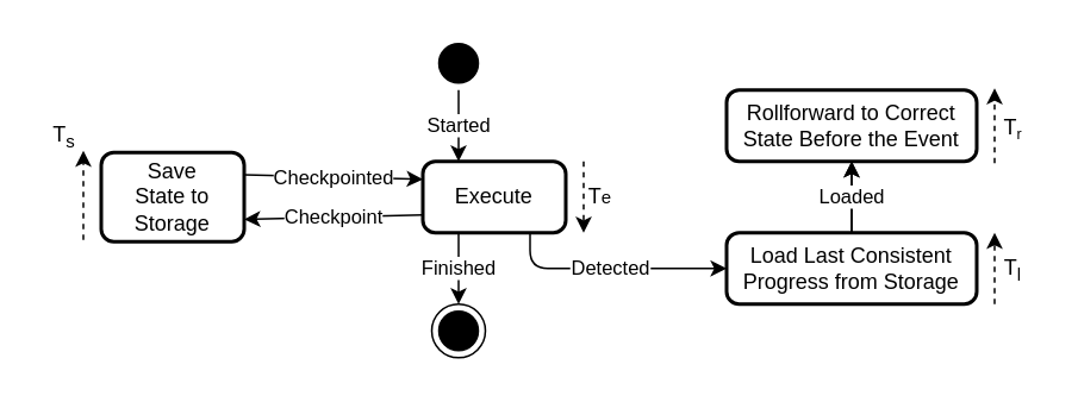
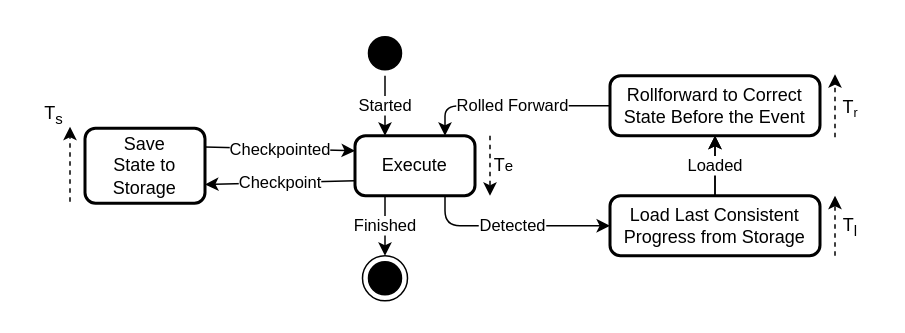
  <mxCell id="0" />
  <mxCell id="1" parent="0" />
  <mxCell id="2" value="" style="ellipse;html=1;shape=startState;fillColor=#000000;strokeColor=#000000;" parent="1" vertex="1"><mxGeometry x="241" y="20" width="30" height="30" as="geometry" /></mxCell>
  <mxCell id="3" value="Save&lt;br&gt;State to Storage" style="rounded=1;whiteSpace=wrap;html=1;absoluteArcSize=1;arcSize=14;strokeWidth=2;" parent="1" vertex="1"><mxGeometry x="56" y="85" width="80" height="50" as="geometry" /></mxCell>
  <mxCell id="4" value="" style="edgeStyle=orthogonalEdgeStyle;rounded=0;orthogonalLoop=1;jettySize=auto;html=1;" parent="1" source="5" target="7" edge="1"><mxGeometry relative="1" as="geometry" /></mxCell>
  <mxCell id="5" value="Load Last Consistent Progress from Storage" style="rounded=1;whiteSpace=wrap;html=1;absoluteArcSize=1;arcSize=14;strokeWidth=2;" parent="1" vertex="1"><mxGeometry x="406" y="130" width="140" height="40" as="geometry" /></mxCell>
  <mxCell id="6" value="Execute" style="rounded=1;whiteSpace=wrap;html=1;absoluteArcSize=1;arcSize=14;strokeWidth=2;" parent="1" vertex="1"><mxGeometry x="236" y="90" width="80" height="40" as="geometry" /></mxCell>
  <mxCell id="7" value="Rollforward to Correct State Before the Event" style="rounded=1;whiteSpace=wrap;html=1;absoluteArcSize=1;arcSize=14;strokeWidth=2;" parent="1" vertex="1"><mxGeometry x="406" y="50" width="140" height="40" as="geometry" /></mxCell>
  <mxCell id="8" value="Detected" style="endArrow=classic;html=1;exitX=0.75;exitY=1;exitDx=0;exitDy=0;entryX=0;entryY=0.5;entryDx=0;entryDy=0;startArrow=none;startFill=0;endFill=1;" parent="1" source="6" target="5" edge="1"><mxGeometry width="50" height="50" relative="1" as="geometry"><mxPoint x="296" y="130" as="sourcePoint" /><mxPoint x="346" y="80" as="targetPoint" /><Array as="points"><mxPoint x="296" y="150" /></Array></mxGeometry></mxCell>
  <mxCell id="9" value="Loaded" style="endArrow=classic;html=1;exitX=0.5;exitY=0;exitDx=0;exitDy=0;entryX=0.5;entryY=1;entryDx=0;entryDy=0;startArrow=none;startFill=0;endFill=1;" parent="1" source="5" target="7" edge="1"><mxGeometry width="50" height="50" relative="1" as="geometry"><mxPoint x="314" y="105" as="sourcePoint" /><mxPoint x="364" y="55" as="targetPoint" /></mxGeometry></mxCell>
+ <mxCell id="10" value="Rolled Forward" style="endArrow=classic;html=1;exitX=0;exitY=0.5;exitDx=0;exitDy=0;entryX=0.75;entryY=0;entryDx=0;entryDy=0;endFill=1;startArrow=none;startFill=0;" parent="1" source="7" target="6" edge="1"><mxGeometry width="50" height="50" relative="1" as="geometry"><mxPoint x="296" y="130" as="sourcePoint" /><mxPoint x="346" y="80" as="targetPoint" /><Array as="points"><mxPoint x="296" y="70" /></Array></mxGeometry></mxCell>
  <mxCell id="11" value="Checkpointed" style="endArrow=none;html=1;exitX=0;exitY=0.25;exitDx=0;exitDy=0;entryX=1;entryY=0.25;entryDx=0;entryDy=0;startArrow=classic;startFill=1;endFill=0;" parent="1" source="6" target="3" edge="1"><mxGeometry width="50" height="50" relative="1" as="geometry"><mxPoint x="296" y="130" as="sourcePoint" /><mxPoint x="96" y="120" as="targetPoint" /></mxGeometry></mxCell>
  <mxCell id="12" value="Checkpoint" style="endArrow=none;html=1;exitX=1;exitY=0.75;exitDx=0;exitDy=0;entryX=0;entryY=0.75;entryDx=0;entryDy=0;endFill=0;startArrow=classic;startFill=1;" parent="1" source="3" target="6" edge="1"><mxGeometry width="50" height="50" relative="1" as="geometry"><mxPoint x="296" y="130" as="sourcePoint" /><mxPoint x="346" y="80" as="targetPoint" /><Array as="points" /></mxGeometry></mxCell>
  <mxCell id="13" value="Started" style="endArrow=classic;html=1;entryX=0.25;entryY=0;entryDx=0;entryDy=0;" parent="1" source="2" target="6" edge="1"><mxGeometry width="50" height="50" relative="1" as="geometry"><mxPoint x="296" y="130" as="sourcePoint" /><mxPoint x="346" y="80" as="targetPoint" /></mxGeometry></mxCell>
  <mxCell id="14" value="" style="ellipse;html=1;shape=endState;fillColor=#000000;strokeColor=#000000;" parent="1" vertex="1"><mxGeometry x="241" y="170" width="30" height="30" as="geometry" /></mxCell>
  <mxCell id="15" value="Finished" style="endArrow=classic;html=1;exitX=0.25;exitY=1;exitDx=0;exitDy=0;" parent="1" source="6" target="14" edge="1"><mxGeometry width="50" height="50" relative="1" as="geometry"><mxPoint x="276" y="130" as="sourcePoint" /><mxPoint x="276" y="240" as="targetPoint" /></mxGeometry></mxCell>
  <mxCell id="16" value="T&lt;sub&gt;l&lt;/sub&gt;&lt;font size=&quot;1&quot; style=&quot;font-style: italic&quot;&gt;&lt;br&gt;&lt;/font&gt;" style="text;html=1;align=center;verticalAlign=middle;resizable=0;points=[];autosize=1;" parent="1" vertex="1"><mxGeometry x="551" y="141" width="30" height="20" as="geometry" /></mxCell>
  <mxCell id="17" value="" style="endArrow=classic;html=1;dashed=1;" parent="1" edge="1"><mxGeometry width="50" height="50" relative="1" as="geometry"><mxPoint x="556" y="170" as="sourcePoint" /><mxPoint x="556" y="130" as="targetPoint" /></mxGeometry></mxCell>
  <mxCell id="18" value="T&lt;font size=&quot;1&quot;&gt;&lt;sub&gt;r&lt;/sub&gt;&lt;br&gt;&lt;/font&gt;" style="text;html=1;align=center;verticalAlign=middle;resizable=0;points=[];autosize=1;" parent="1" vertex="1"><mxGeometry x="551" y="61" width="30" height="20" as="geometry" /></mxCell>
  <mxCell id="19" value="" style="endArrow=classic;html=1;dashed=1;" parent="1" edge="1"><mxGeometry width="50" height="50" relative="1" as="geometry"><mxPoint x="556" y="91" as="sourcePoint" /><mxPoint x="556" y="49" as="targetPoint" /></mxGeometry></mxCell>
  <mxCell id="20" value="T&lt;sub&gt;s&lt;/sub&gt;" style="text;html=1;align=center;verticalAlign=middle;resizable=0;points=[];autosize=1;" parent="1" vertex="1"><mxGeometry x="20" y="66" width="30" height="20" as="geometry" /></mxCell>
  <mxCell id="21" value="" style="endArrow=classic;html=1;dashed=1;" parent="1" edge="1"><mxGeometry width="50" height="50" relative="1" as="geometry"><mxPoint x="46" y="134" as="sourcePoint" /><mxPoint x="46" y="84" as="targetPoint" /></mxGeometry></mxCell>
  <mxCell id="22" value="" style="endArrow=classic;html=1;dashed=1;" edge="1" parent="1"><mxGeometry width="50" height="50" relative="1" as="geometry"><mxPoint x="326" y="90" as="sourcePoint" /><mxPoint x="326" y="130" as="targetPoint" /></mxGeometry></mxCell>
  <mxCell id="23" value="T&lt;span style=&quot;font-size: 10px&quot;&gt;e&lt;/span&gt;&lt;font size=&quot;1&quot; style=&quot;font-style: italic&quot;&gt;&lt;br&gt;&lt;/font&gt;" style="text;html=1;align=center;verticalAlign=middle;resizable=0;points=[];autosize=1;" vertex="1" parent="1"><mxGeometry x="320" y="100" width="30" height="20" as="geometry" /></mxCell>
